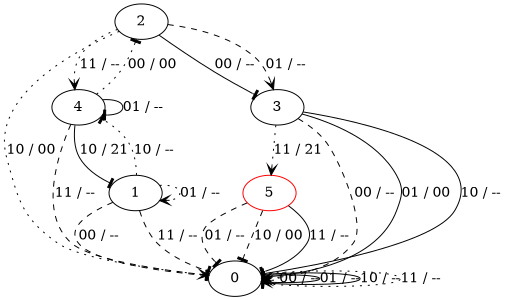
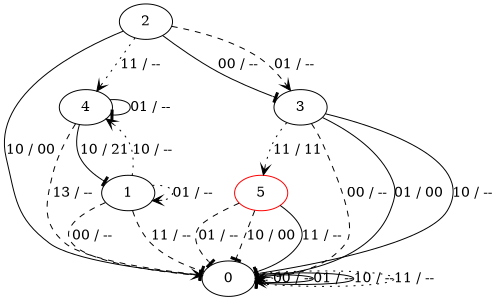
  digraph {
    edge [arrowhead=tee style=solid]
    5 [color=red]
    0
    2
    4
    3
    1
    5 -> 0 [label="01 / --" style=dashed]
    5 -> 0 [label="10 / 00" style=dashed]
    5 -> 0 [label="11 / --"]
    0 -> 0 [arrowhead=vee label="00 / --" style=dotted]
    0 -> 0 [arrowhead=vee label="01 / --"]
    0 -> 0 [label="10 / --"]
    0 -> 0 [label="11 / --" style=dotted]
-   2 -> 0 [arrowhead=vee label="10 / 00" style=dotted]
+   2 -> 0 [arrowhead=vee label="10 / 00"]
    2 -> 4 [arrowhead=vee label="11 / --" style=dotted]
    2 -> 3 [label="00 / --"]
    2 -> 3 [arrowhead=vee label="01 / --" style=dashed]
-   4 -> 0 [label="11 / --" style=dashed]
-   4 -> 2 [label="00 / 00" style=dotted]
+   4 -> 0 [label="13 / --" style=dashed]
    4 -> 4 [label="01 / --"]
    4 -> 1 [label="10 / 21"]
-   3 -> 5 [arrowhead=vee label="11 / 21" style=dotted]
+   3 -> 5 [arrowhead=vee label="11 / 11" style=dotted]
    3 -> 0 [arrowhead=vee label="00 / --" style=dashed]
    3 -> 0 [label="01 / 00"]
    3 -> 0 [label="10 / --"]
    1 -> 0 [label="00 / --" style=dashed]
    1 -> 0 [label="11 / --" style=dashed]
-   1 -> 4 [label="10 / --" style=dotted]
+   1 -> 4 [arrowhead=vee label="10 / --" style=dotted]
    1 -> 1 [arrowhead=vee label="01 / --" style=dotted]
  }
